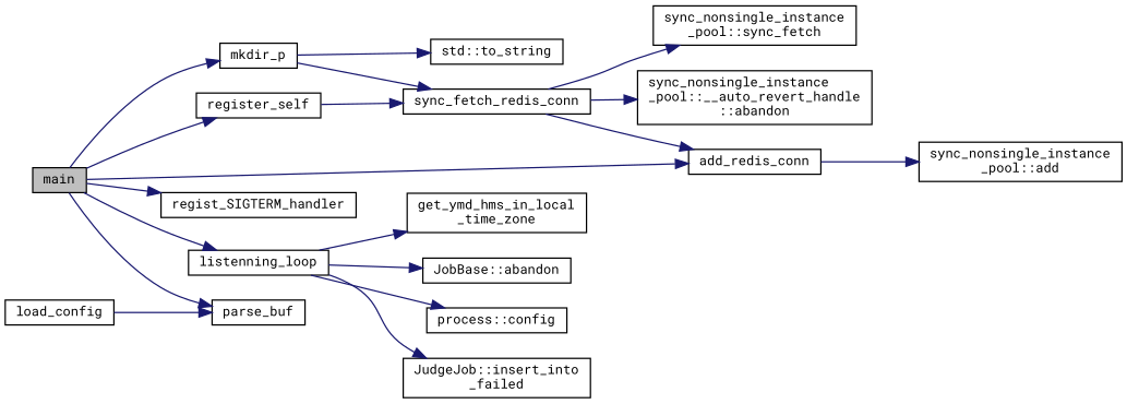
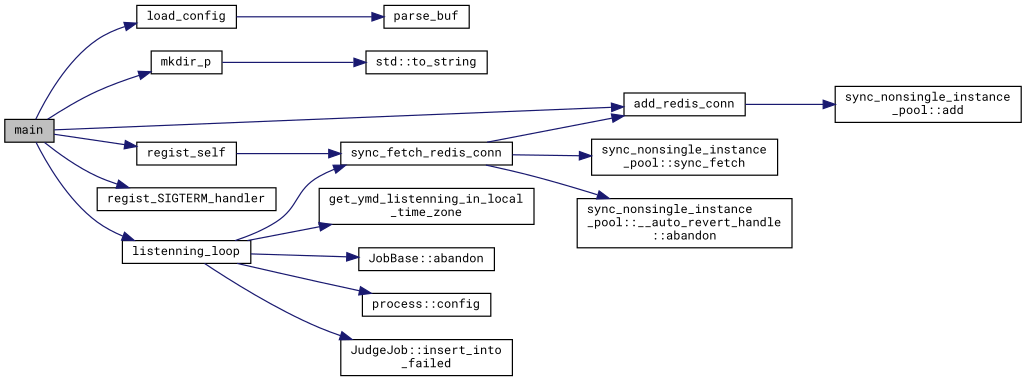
  digraph {
    fontname="Roboto Mono"
    rankdir=LR
    node [color=black fillcolor=white fontname="Roboto Mono" fontsize=10 shape=record style=filled]
    edge [color=midnightblue fontname="Roboto Mono" fontsize=10 labelfontname=Helvetica labelfontsize=10 style=solid]
    n1 [fillcolor=grey75 fontcolor=black height=0.2 label=main width=0.4]
    n2 [height=0.2 label=load_config width=0.4]
    n3 [height=0.2 label=mkdir_p width=0.4]
    n4 [height=0.2 label=add_redis_conn width=0.4]
-   n5 [height=0.2 label=register_self width=0.4]
+   n5 [height=0.2 label=regist_self width=0.4]
    n6 [height=0.2 label=regist_SIGTERM_handler width=0.4]
    n7 [height=0.2 label=listenning_loop width=0.4]
    n8 [height=0.2 label=parse_buf width=0.4]
    n9 [height=0.2 label="std::to_string" width=0.4]
    n10 [height=0.2 label="sync_nonsingle_instance\l_pool::add" width=0.4]
    n11 [height=0.2 label=sync_fetch_redis_conn width=0.4]
-   n12 [height=0.2 label="get_ymd_hms_in_local\l_time_zone" width=0.4]
+   n12 [height=0.2 label="get_ymd_listenning_in_local\l_time_zone" width=0.4]
    n13 [height=0.2 label="JobBase::abandon" width=0.4]
    n14 [height=0.2 label="process::config" width=0.4]
    n15 [height=0.2 label="JudgeJob::insert_into\l_failed" width=0.4]
    n16 [height=0.2 label="sync_nonsingle_instance\l_pool::sync_fetch" width=0.4]
    n17 [height=0.2 label="sync_nonsingle_instance\l_pool::__auto_revert_handle\l::abandon" width=0.4]
-   n1 -> n8
+   n1 -> n2
    n1 -> n3
    n1 -> n4
    n1 -> n5
    n1 -> n6
    n1 -> n7
    n2 -> n8
    n3 -> n9
    n4 -> n10
    n5 -> n11
-   n3 -> n11
+   n7 -> n11
    n7 -> n12
    n7 -> n13
    n7 -> n14
    n7 -> n15
    n11 -> n4
    n11 -> n16
    n11 -> n17
  }
